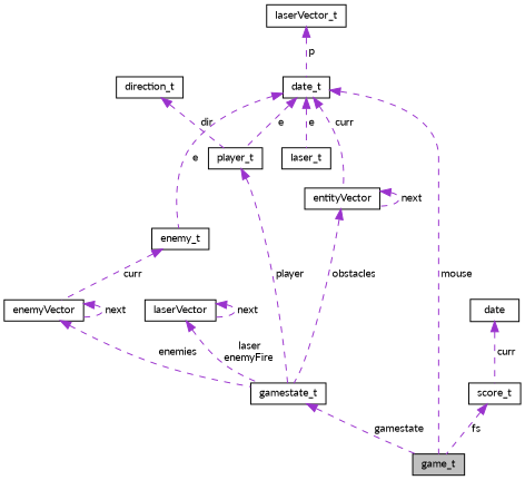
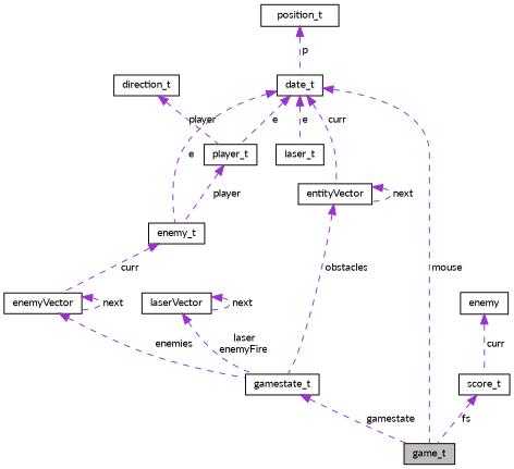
  digraph {
    fontname=Lato
    node [color=black fillcolor=white fontname=Lato fontsize=10 shape=record style=filled]
    edge [color=darkorchid3 dir=back fontname=Lato fontsize=10 labelfontname=Helvetica labelfontsize=10 style=dashed]
    n1 [fillcolor=grey75 fontcolor=black height=0.2 label=game_t width=0.4]
    n2 [height=0.2 label=date_t width=0.4]
    n3 [height=0.2 label=player_t width=0.4]
    n4 [height=0.2 label=enemy_t width=0.4]
    n5 [height=0.2 label=entityVector width=0.4]
    n6 [height=0.2 label=laser_t width=0.4]
    n7 [height=0.2 label=gamestate_t width=0.4]
    n8 [height=0.2 label=enemyVector width=0.4]
-   n9 [height=0.2 label=laserVector_t width=0.4]
+   n9 [height=0.2 label=position_t width=0.4]
    n10 [height=0.2 label=direction_t width=0.4]
    n11 [height=0.2 label=laserVector width=0.4]
    n12 [height=0.2 label=score_t width=0.4]
-   n13 [height=0.2 label=date width=0.4]
+   n13 [height=0.2 label=enemy width=0.4]
    n2 -> n1 [label=" mouse"]
    n2 -> n3 [label=" e"]
    n2 -> n4 [label=" e"]
    n2 -> n5 [label=" curr"]
    n2 -> n6 [label=" e"]
-   n3 -> n7 [label=" player"]
+   n3 -> n4 [label=" player"]
    n4 -> n8 [label=" curr"]
    n5 -> n5 [label=" next"]
    n5 -> n7 [label=" obstacles"]
    n7 -> n1 [label=" gamestate"]
    n8 -> n7 [label=" enemies"]
    n8 -> n8 [label=" next"]
    n9 -> n2 [label=" p"]
-   n10 -> n3 [label=" dir"]
+   n10 -> n3 [label=" player"]
    n11 -> n7 [label=" laser\nenemyFire"]
    n11 -> n11 [label=" next"]
    n12 -> n1 [label=" fs"]
    n13 -> n12 [label=" curr"]
  }
